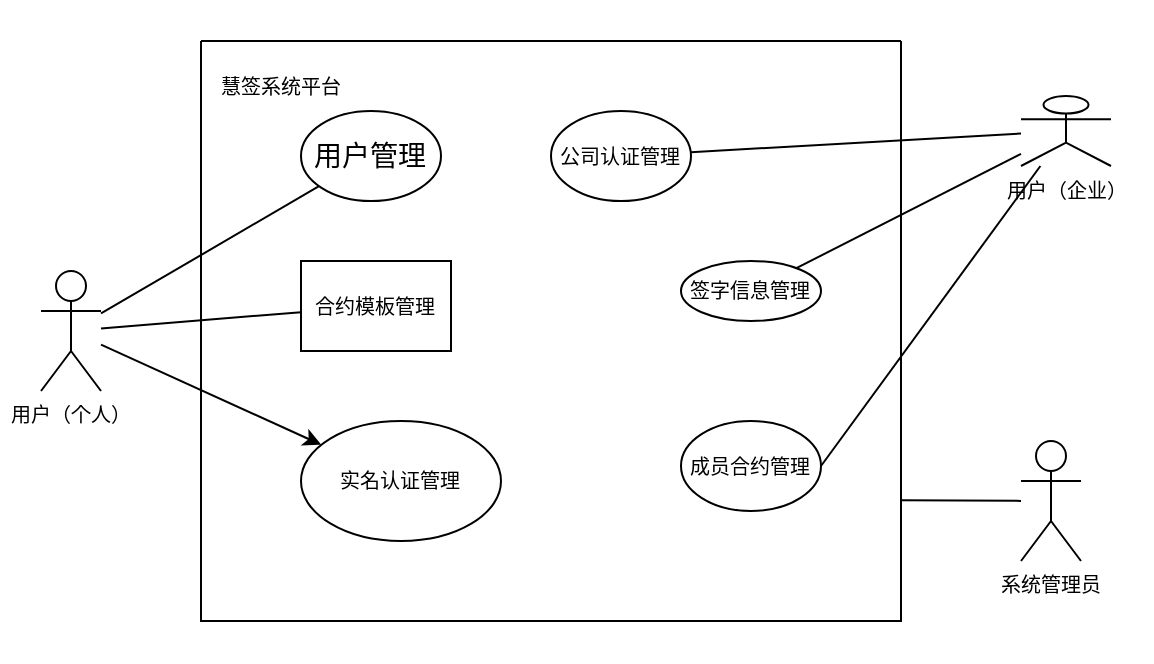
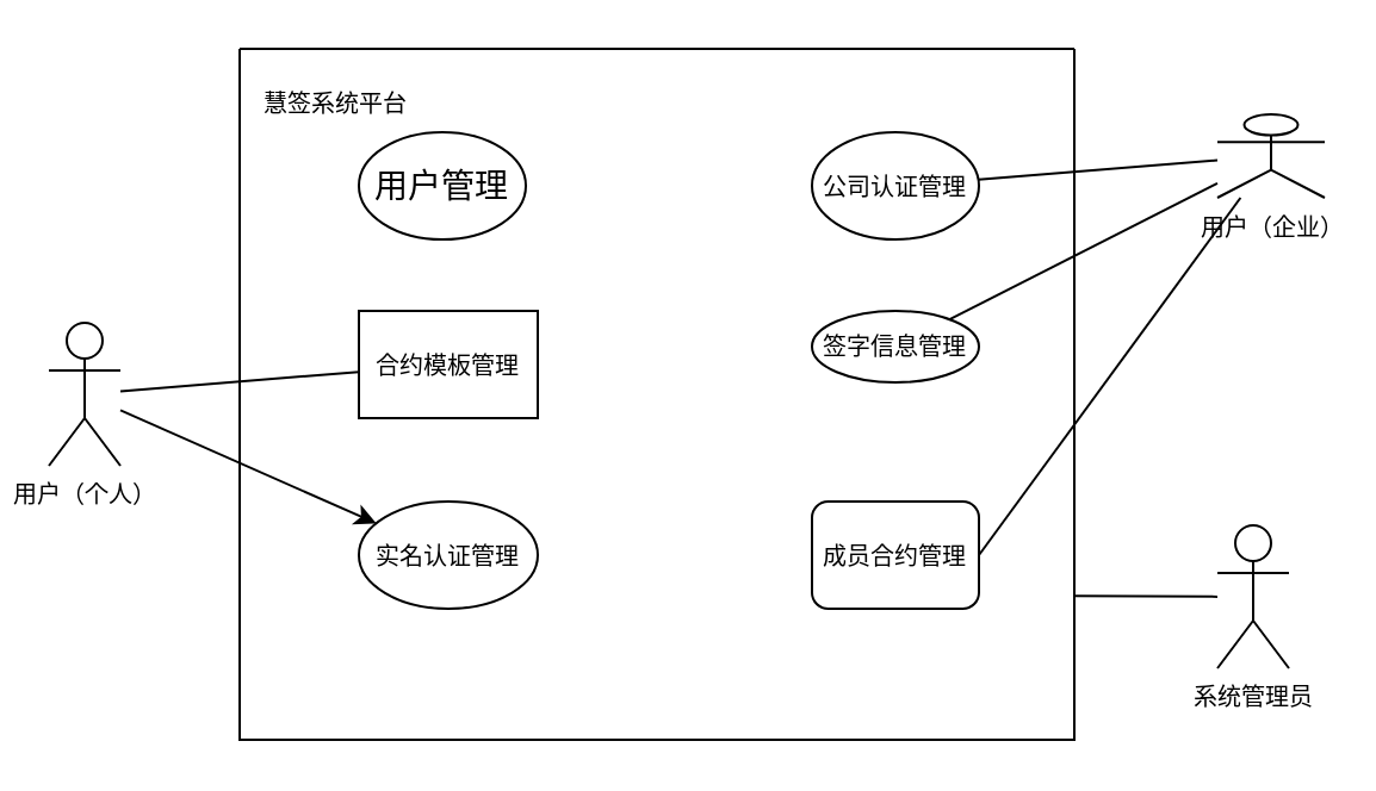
  <mxCell id="0" />
  <mxCell id="1" parent="0" />
  <mxCell id="2" value="用户（个人）" style="shape=umlActor;verticalLabelPosition=bottom;verticalAlign=top;html=1;outlineConnect=0;fontSize=10;" parent="1" vertex="1"><mxGeometry x="20" y="135" width="30" height="60" as="geometry" /></mxCell>
  <mxCell id="3" value="" style="swimlane;startSize=0;fontSize=10;" parent="1" vertex="1"><mxGeometry x="100" y="20" width="350" height="290" as="geometry"><mxRectangle x="250" y="160" width="50" height="40" as="alternateBounds" /></mxGeometry></mxCell>
  <mxCell id="4" value="合约模板管理" style="whiteSpace=wrap;html=1;fontSize=10;rounded=0;" vertex="1" parent="3"><mxGeometry x="50" y="110" width="75" height="45" as="geometry" /></mxCell>
- <mxCell id="5" value="实名认证管理" style="ellipse;whiteSpace=wrap;html=1;fontSize=10;" vertex="1" parent="3"><mxGeometry x="50" y="190" width="100" height="60" as="geometry" /></mxCell>
+ <mxCell id="5" value="实名认证管理" style="ellipse;whiteSpace=wrap;html=1;fontSize=10;" vertex="1" parent="3"><mxGeometry x="50" y="190" width="75" height="45" as="geometry" /></mxCell>
  <mxCell id="6" value="签字信息管理" style="ellipse;whiteSpace=wrap;html=1;fontSize=10;" vertex="1" parent="3"><mxGeometry x="240" y="110" width="70" height="30" as="geometry" /></mxCell>
- <mxCell id="7" value="成员合约管理" style="ellipse;whiteSpace=wrap;html=1;fontSize=10;" vertex="1" parent="3"><mxGeometry x="240" y="190" width="70" height="45" as="geometry" /></mxCell>
- <mxCell id="8" value="公司认证管理" style="ellipse;whiteSpace=wrap;html=1;fontSize=10;" vertex="1" parent="3"><mxGeometry x="175" y="35" width="70" height="45" as="geometry" /></mxCell>
+ <mxCell id="7" value="成员合约管理" style="whiteSpace=wrap;html=1;fontSize=10;rounded=1;" vertex="1" parent="3"><mxGeometry x="240" y="190" width="70" height="45" as="geometry" /></mxCell>
+ <mxCell id="8" value="公司认证管理" style="ellipse;whiteSpace=wrap;html=1;fontSize=10;" vertex="1" parent="3"><mxGeometry x="240" y="35" width="70" height="45" as="geometry" /></mxCell>
  <mxCell id="9" value="用户（企业）" style="shape=umlActor;verticalLabelPosition=bottom;verticalAlign=top;html=1;outlineConnect=0;fontSize=10;" parent="1" vertex="1"><mxGeometry x="510" y="47.5" width="45" height="35" as="geometry" /></mxCell>
  <mxCell id="10" value="慧签系统平台" style="text;html=1;align=center;verticalAlign=middle;resizable=0;points=[];autosize=1;strokeColor=none;fillColor=none;fontSize=10;" vertex="1" parent="1"><mxGeometry x="90" y="28" width="100" height="30" as="geometry" /></mxCell>
  <mxCell id="11" value="&lt;font style=&quot;font-size: 14px;&quot;&gt;用户管理&lt;/font&gt;" style="ellipse;whiteSpace=wrap;html=1;fontSize=10;" vertex="1" parent="1"><mxGeometry x="150" y="55" width="70" height="45" as="geometry" /></mxCell>
- <mxCell id="12" value="" style="endArrow=none;html=1;rounded=0;fontSize=10;" edge="1" parent="1" source="2" target="11"><mxGeometry width="50" height="50" relative="1" as="geometry"><mxPoint x="70" y="150" as="sourcePoint" /><mxPoint x="120" y="100" as="targetPoint" /></mxGeometry></mxCell>
  <mxCell id="13" value="" style="endArrow=none;html=1;rounded=0;fontSize=10;" edge="1" parent="1" source="6" target="9"><mxGeometry width="50" height="50" relative="1" as="geometry"><mxPoint x="410" y="237" as="sourcePoint" /><mxPoint x="500" y="180" as="targetPoint" /></mxGeometry></mxCell>
  <mxCell id="14" value="" style="endArrow=classic;html=1;rounded=0;fontSize=10;" edge="1" parent="1" source="2" target="5"><mxGeometry width="50" height="50" relative="1" as="geometry"><mxPoint x="30" y="277" as="sourcePoint" /><mxPoint x="120" y="220" as="targetPoint" /></mxGeometry></mxCell>
  <mxCell id="15" value="" style="endArrow=none;html=1;rounded=0;fontSize=10;" edge="1" parent="1" source="8" target="9"><mxGeometry width="50" height="50" relative="1" as="geometry"><mxPoint x="410" y="106" as="sourcePoint" /><mxPoint x="500" y="49" as="targetPoint" /></mxGeometry></mxCell>
  <mxCell id="16" value="" style="endArrow=none;html=1;rounded=0;exitX=1;exitY=0.5;exitDx=0;exitDy=0;fontSize=10;" edge="1" parent="1" source="7" target="9"><mxGeometry width="50" height="50" relative="1" as="geometry"><mxPoint x="400" y="267" as="sourcePoint" /><mxPoint x="490" y="210" as="targetPoint" /></mxGeometry></mxCell>
  <mxCell id="17" value="" style="endArrow=none;html=1;rounded=0;fontSize=10;" edge="1" parent="1" source="2" target="4"><mxGeometry width="50" height="50" relative="1" as="geometry"><mxPoint x="50" y="187" as="sourcePoint" /><mxPoint x="140" y="130" as="targetPoint" /></mxGeometry></mxCell>
  <mxCell id="18" value="系统管理员" style="shape=umlActor;verticalLabelPosition=bottom;verticalAlign=top;html=1;outlineConnect=0;fontSize=10;" vertex="1" parent="1"><mxGeometry x="510" y="220" width="30" height="60" as="geometry" /></mxCell>
  <mxCell id="19" value="" style="endArrow=none;html=1;rounded=0;exitX=0.999;exitY=0.792;exitDx=0;exitDy=0;exitPerimeter=0;fontSize=10;" edge="1" parent="1" source="3" target="18"><mxGeometry width="50" height="50" relative="1" as="geometry"><mxPoint x="420" y="400" as="sourcePoint" /><mxPoint x="470" y="350" as="targetPoint" /></mxGeometry></mxCell>
